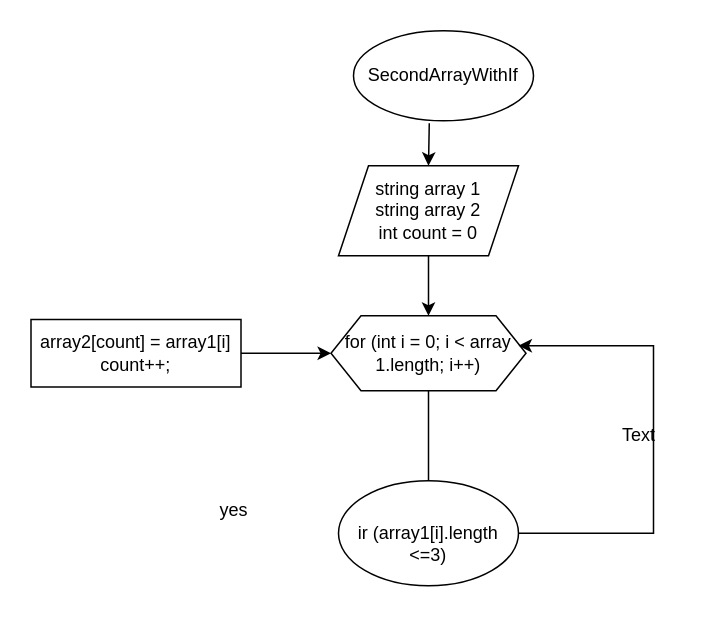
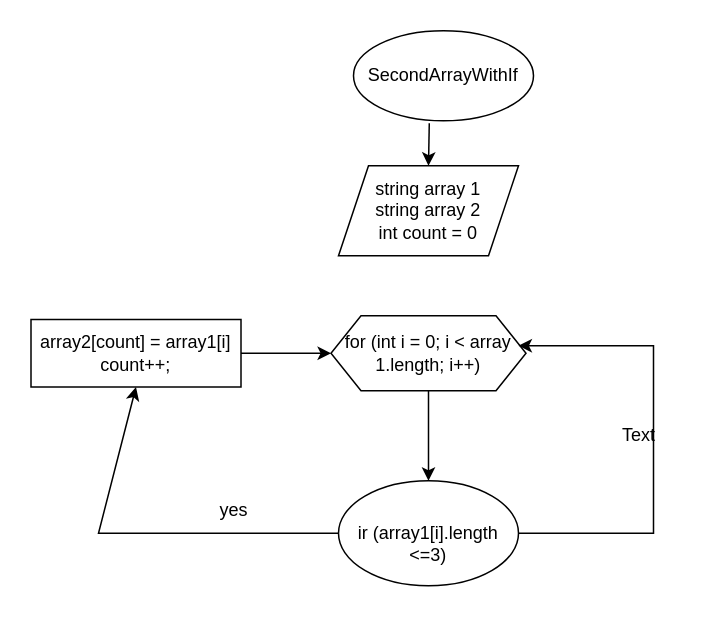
  <mxCell id="0" />
  <mxCell id="1" parent="0" />
  <mxCell id="2" value="SecondArrayWithIf" style="ellipse;whiteSpace=wrap;html=1;" vertex="1" parent="1"><mxGeometry x="235" y="20" width="120" height="60" as="geometry" /></mxCell>
- <mxCell id="3" value="" style="edgeStyle=orthogonalEdgeStyle;rounded=0;orthogonalLoop=1;jettySize=auto;html=1;" edge="1" parent="1" source="4" target="6"><mxGeometry relative="1" as="geometry" /></mxCell>
  <mxCell id="4" value="string array 1&lt;br&gt;string array 2&lt;br&gt;int count = 0" style="shape=parallelogram;perimeter=parallelogramPerimeter;whiteSpace=wrap;html=1;fixedSize=1;" vertex="1" parent="1"><mxGeometry x="225" y="110" width="120" height="60" as="geometry" /></mxCell>
- <mxCell id="5" value="" style="edgeStyle=orthogonalEdgeStyle;rounded=0;orthogonalLoop=1;jettySize=auto;html=1;endArrow=none;" edge="1" parent="1" source="6" target="7"><mxGeometry relative="1" as="geometry" /></mxCell>
+ <mxCell id="5" value="" style="edgeStyle=orthogonalEdgeStyle;rounded=0;orthogonalLoop=1;jettySize=auto;html=1;" edge="1" parent="1" source="6" target="7"><mxGeometry relative="1" as="geometry" /></mxCell>
  <mxCell id="6" value="for (int i = 0; i &amp;lt; array 1.length; i++)" style="shape=hexagon;perimeter=hexagonPerimeter2;whiteSpace=wrap;html=1;fixedSize=1;" vertex="1" parent="1"><mxGeometry x="220" y="210" width="130" height="50" as="geometry" /></mxCell>
  <mxCell id="7" value="&lt;br&gt;ir (array1[i].length &amp;lt;=3)" style="ellipse;whiteSpace=wrap;html=1;" vertex="1" parent="1"><mxGeometry x="225" y="320" width="120" height="70" as="geometry" /></mxCell>
  <mxCell id="8" value="" style="edgeStyle=orthogonalEdgeStyle;rounded=0;orthogonalLoop=1;jettySize=auto;html=1;" edge="1" parent="1" source="9" target="6"><mxGeometry relative="1" as="geometry" /></mxCell>
  <mxCell id="9" value="array2[count] = array1[i]&lt;br&gt;count++;" style="rounded=0;whiteSpace=wrap;html=1;" vertex="1" parent="1"><mxGeometry x="20" y="212.5" width="140" height="45" as="geometry" /></mxCell>
  <mxCell id="10" value="" style="endArrow=classic;html=1;rounded=0;exitX=0.421;exitY=1.027;exitDx=0;exitDy=0;exitPerimeter=0;entryX=0.5;entryY=0;entryDx=0;entryDy=0;" edge="1" parent="1" source="2" target="4"><mxGeometry width="50" height="50" relative="1" as="geometry"><mxPoint x="295" y="220" as="sourcePoint" /><mxPoint x="345" y="170" as="targetPoint" /></mxGeometry></mxCell>
+ <mxCell id="11" value="" style="endArrow=classic;html=1;rounded=0;exitX=0;exitY=0.5;exitDx=0;exitDy=0;entryX=0.5;entryY=1;entryDx=0;entryDy=0;" edge="1" parent="1" source="7" target="9"><mxGeometry width="50" height="50" relative="1" as="geometry"><mxPoint x="295" y="220" as="sourcePoint" /><mxPoint x="345" y="170" as="targetPoint" /><Array as="points"><mxPoint x="65" y="355" /></Array></mxGeometry></mxCell>
  <mxCell id="12" value="" style="endArrow=classic;html=1;rounded=0;exitX=1;exitY=0.5;exitDx=0;exitDy=0;" edge="1" parent="1" source="7"><mxGeometry width="50" height="50" relative="1" as="geometry"><mxPoint x="295" y="220" as="sourcePoint" /><mxPoint x="345" y="230" as="targetPoint" /><Array as="points"><mxPoint x="435" y="355" /><mxPoint x="435" y="230" /></Array></mxGeometry></mxCell>
  <mxCell id="13" value="yes" style="text;html=1;align=center;verticalAlign=middle;resizable=0;points=[];autosize=1;strokeColor=none;fillColor=none;" vertex="1" parent="1"><mxGeometry x="135" y="325" width="40" height="30" as="geometry" /></mxCell>
  <mxCell id="14" value="Text" style="text;html=1;align=center;verticalAlign=middle;resizable=0;points=[];autosize=1;strokeColor=none;fillColor=none;" vertex="1" parent="1"><mxGeometry x="405" y="280" width="40" height="20" as="geometry" /></mxCell>
